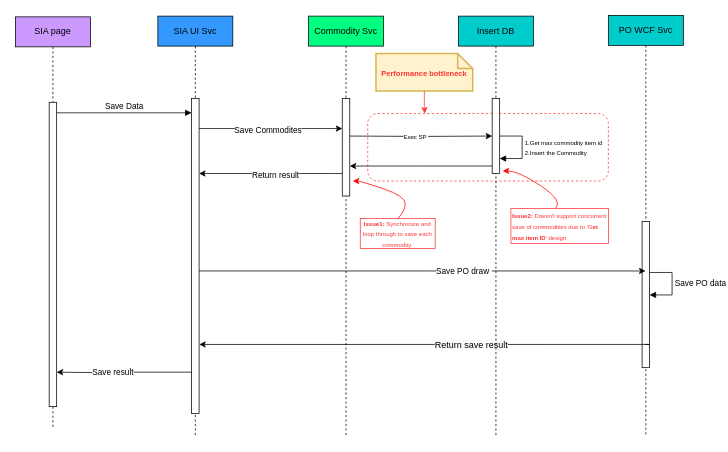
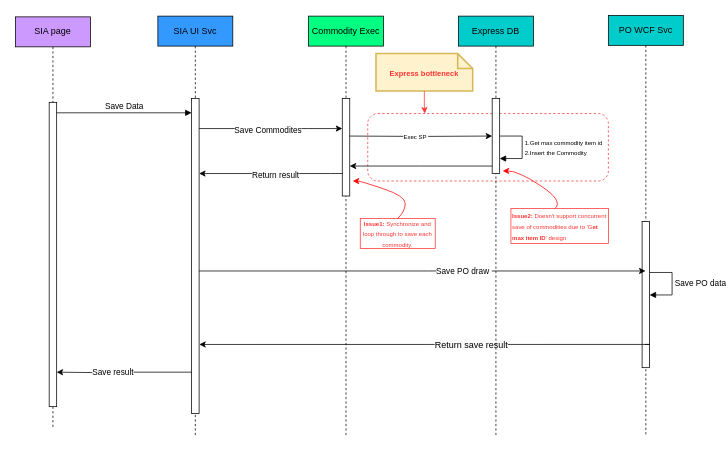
  <mxCell id="0" />
  <mxCell id="1" parent="0" />
  <mxCell id="2" value="SIA page" style="shape=umlLifeline;perimeter=lifelinePerimeter;whiteSpace=wrap;html=1;container=1;dropTarget=0;collapsible=0;recursiveResize=0;outlineConnect=0;portConstraint=eastwest;newEdgeStyle={&quot;curved&quot;:0,&quot;rounded&quot;:0};fillColor=#CC99FF;" vertex="1" parent="1"><mxGeometry x="20" y="22" width="100" height="550" as="geometry" /></mxCell>
  <mxCell id="3" value="" style="html=1;points=[[0,0,0,0,5],[0,1,0,0,-5],[1,0,0,0,5],[1,1,0,0,-5]];perimeter=orthogonalPerimeter;outlineConnect=0;targetShapes=umlLifeline;portConstraint=eastwest;newEdgeStyle={&quot;curved&quot;:0,&quot;rounded&quot;:0};" vertex="1" parent="2"><mxGeometry x="45" y="114" width="10" height="406" as="geometry" /></mxCell>
- <mxCell id="4" value="Commodity Svc" style="shape=umlLifeline;perimeter=lifelinePerimeter;whiteSpace=wrap;html=1;container=1;dropTarget=0;collapsible=0;recursiveResize=0;outlineConnect=0;portConstraint=eastwest;newEdgeStyle={&quot;curved&quot;:0,&quot;rounded&quot;:0};fillColor=#00FF80;" vertex="1" parent="1"><mxGeometry x="411" y="21" width="100" height="560" as="geometry" /></mxCell>
+ <mxCell id="4" value="Commodity Exec" style="shape=umlLifeline;perimeter=lifelinePerimeter;whiteSpace=wrap;html=1;container=1;dropTarget=0;collapsible=0;recursiveResize=0;outlineConnect=0;portConstraint=eastwest;newEdgeStyle={&quot;curved&quot;:0,&quot;rounded&quot;:0};fillColor=#00FF80;" vertex="1" parent="1"><mxGeometry x="411" y="21" width="100" height="560" as="geometry" /></mxCell>
  <mxCell id="5" value="" style="html=1;points=[[0,0,0,0,5],[0,1,0,0,-5],[1,0,0,0,5],[1,1,0,0,-5]];perimeter=orthogonalPerimeter;outlineConnect=0;targetShapes=umlLifeline;portConstraint=eastwest;newEdgeStyle={&quot;curved&quot;:0,&quot;rounded&quot;:0};" vertex="1" parent="4"><mxGeometry x="45" y="110" width="10" height="130" as="geometry" /></mxCell>
  <mxCell id="6" value="PO WCF Svc" style="shape=umlLifeline;perimeter=lifelinePerimeter;whiteSpace=wrap;html=1;container=1;dropTarget=0;collapsible=0;recursiveResize=0;outlineConnect=0;portConstraint=eastwest;newEdgeStyle={&quot;curved&quot;:0,&quot;rounded&quot;:0};fillColor=#00CCCC;" vertex="1" parent="1"><mxGeometry x="811" y="20" width="100" height="560" as="geometry" /></mxCell>
  <mxCell id="7" value="" style="html=1;points=[[0,0,0,0,5],[0,1,0,0,-5],[1,0,0,0,5],[1,1,0,0,-5]];perimeter=orthogonalPerimeter;outlineConnect=0;targetShapes=umlLifeline;portConstraint=eastwest;newEdgeStyle={&quot;curved&quot;:0,&quot;rounded&quot;:0};" vertex="1" parent="6"><mxGeometry x="45" y="275" width="10" height="195" as="geometry" /></mxCell>
  <mxCell id="8" value="Save PO data" style="html=1;align=left;spacingLeft=2;endArrow=block;rounded=0;edgeStyle=orthogonalEdgeStyle;curved=0;rounded=0;" edge="1" target="7" parent="6"><mxGeometry relative="1" as="geometry"><mxPoint x="55" y="343" as="sourcePoint" /><Array as="points"><mxPoint x="85" y="343" /><mxPoint x="85" y="373" /></Array><mxPoint x="60" y="373" as="targetPoint" /></mxGeometry></mxCell>
  <mxCell id="9" value="Save Data" style="html=1;verticalAlign=bottom;endArrow=block;curved=0;rounded=0;exitX=1;exitY=0;exitDx=0;exitDy=5;exitPerimeter=0;" edge="1" parent="1" target="11"><mxGeometry width="80" relative="1" as="geometry"><mxPoint x="75" y="150" as="sourcePoint" /><mxPoint x="275" y="146" as="targetPoint" /></mxGeometry></mxCell>
  <mxCell id="10" value="SIA UI Svc" style="shape=umlLifeline;perimeter=lifelinePerimeter;whiteSpace=wrap;html=1;container=1;dropTarget=0;collapsible=0;recursiveResize=0;outlineConnect=0;portConstraint=eastwest;newEdgeStyle={&quot;curved&quot;:0,&quot;rounded&quot;:0};fillColor=#3399FF;" vertex="1" parent="1"><mxGeometry x="210" y="21" width="100" height="560" as="geometry" /></mxCell>
  <mxCell id="11" value="" style="html=1;points=[[0,0,0,0,5],[0,1,0,0,-5],[1,0,0,0,5],[1,1,0,0,-5]];perimeter=orthogonalPerimeter;outlineConnect=0;targetShapes=umlLifeline;portConstraint=eastwest;newEdgeStyle={&quot;curved&quot;:0,&quot;rounded&quot;:0};" vertex="1" parent="10"><mxGeometry x="45" y="110" width="10" height="420" as="geometry" /></mxCell>
  <mxCell id="12" style="edgeStyle=orthogonalEdgeStyle;rounded=0;orthogonalLoop=1;jettySize=auto;html=1;curved=0;" edge="1" parent="1" source="5" target="11"><mxGeometry relative="1" as="geometry"><mxPoint x="290" y="241" as="targetPoint" /><Array as="points"><mxPoint x="440" y="231" /><mxPoint x="440" y="231" /></Array></mxGeometry></mxCell>
  <mxCell id="13" value="Return result" style="edgeLabel;html=1;align=center;verticalAlign=middle;resizable=0;points=[];" vertex="1" connectable="0" parent="12"><mxGeometry x="-0.062" y="1" relative="1" as="geometry"><mxPoint as="offset" /></mxGeometry></mxCell>
  <mxCell id="14" style="edgeStyle=orthogonalEdgeStyle;rounded=0;orthogonalLoop=1;jettySize=auto;html=1;curved=0;" edge="1" parent="1" source="11" target="6"><mxGeometry relative="1" as="geometry"><mxPoint x="285" y="318" as="sourcePoint" /><mxPoint x="725" y="318" as="targetPoint" /><Array as="points"><mxPoint x="570" y="361" /><mxPoint x="570" y="361" /></Array></mxGeometry></mxCell>
  <mxCell id="15" value="Save PO draw&amp;nbsp;" style="edgeLabel;html=1;align=center;verticalAlign=middle;resizable=0;points=[];" vertex="1" connectable="0" parent="14"><mxGeometry x="0.077" y="1" relative="1" as="geometry"><mxPoint x="31" as="offset" /></mxGeometry></mxCell>
  <mxCell id="16" style="edgeStyle=orthogonalEdgeStyle;rounded=0;orthogonalLoop=1;jettySize=auto;html=1;curved=0;" edge="1" parent="1"><mxGeometry relative="1" as="geometry"><mxPoint x="860" y="459" as="sourcePoint" /><mxPoint x="265.219" y="459.029" as="targetPoint" /><Array as="points"><mxPoint x="866" y="459" /></Array></mxGeometry></mxCell>
  <mxCell id="17" value="&lt;span style=&quot;font-size: 12px; background-color: rgb(251, 251, 251);&quot;&gt;Return save result&lt;/span&gt;" style="edgeLabel;html=1;align=center;verticalAlign=middle;resizable=0;points=[];" vertex="1" connectable="0" parent="16"><mxGeometry x="-0.046" relative="1" as="geometry"><mxPoint x="44" as="offset" /></mxGeometry></mxCell>
  <mxCell id="18" style="edgeStyle=orthogonalEdgeStyle;rounded=0;orthogonalLoop=1;jettySize=auto;html=1;curved=0;" edge="1" parent="1" source="11"><mxGeometry relative="1" as="geometry"><mxPoint x="260" y="496" as="sourcePoint" /><mxPoint x="75" y="496" as="targetPoint" /><Array as="points"><mxPoint x="166" y="496" /><mxPoint x="166" y="497" /><mxPoint x="75" y="497" /></Array></mxGeometry></mxCell>
  <mxCell id="19" value="Save result" style="edgeLabel;html=1;align=center;verticalAlign=middle;resizable=0;points=[];" vertex="1" connectable="0" parent="18"><mxGeometry x="0.207" y="3" relative="1" as="geometry"><mxPoint x="3" y="-4" as="offset" /></mxGeometry></mxCell>
  <mxCell id="20" value="" style="rounded=1;whiteSpace=wrap;html=1;dashed=1;strokeColor=#FF3333;" vertex="1" parent="1"><mxGeometry x="490" y="151" width="321" height="90" as="geometry" /></mxCell>
- <mxCell id="21" value="Insert DB" style="shape=umlLifeline;perimeter=lifelinePerimeter;whiteSpace=wrap;html=1;container=1;dropTarget=0;collapsible=0;recursiveResize=0;outlineConnect=0;portConstraint=eastwest;newEdgeStyle={&quot;curved&quot;:0,&quot;rounded&quot;:0};fillColor=#00CCCC;" vertex="1" parent="1"><mxGeometry x="611" y="21" width="100" height="560" as="geometry" /></mxCell>
+ <mxCell id="21" value="Express DB" style="shape=umlLifeline;perimeter=lifelinePerimeter;whiteSpace=wrap;html=1;container=1;dropTarget=0;collapsible=0;recursiveResize=0;outlineConnect=0;portConstraint=eastwest;newEdgeStyle={&quot;curved&quot;:0,&quot;rounded&quot;:0};fillColor=#00CCCC;" vertex="1" parent="1"><mxGeometry x="611" y="21" width="100" height="560" as="geometry" /></mxCell>
  <mxCell id="22" value="" style="html=1;points=[[0,0,0,0,5],[0,1,0,0,-5],[1,0,0,0,5],[1,1,0,0,-5]];perimeter=orthogonalPerimeter;outlineConnect=0;targetShapes=umlLifeline;portConstraint=eastwest;newEdgeStyle={&quot;curved&quot;:0,&quot;rounded&quot;:0};" vertex="1" parent="21"><mxGeometry x="45" y="110" width="10" height="100" as="geometry" /></mxCell>
  <mxCell id="23" value="&lt;font style=&quot;font-size: 8px;&quot;&gt;1.Get max commodity item id&lt;br&gt;2.Insert the Commodity&lt;/font&gt;" style="html=1;align=left;spacingLeft=2;endArrow=block;rounded=0;edgeStyle=orthogonalEdgeStyle;curved=0;rounded=0;" edge="1" target="22" parent="21"><mxGeometry relative="1" as="geometry"><mxPoint x="55" y="160" as="sourcePoint" /><Array as="points"><mxPoint x="85" y="160" /><mxPoint x="85" y="190" /></Array><mxPoint x="60" y="190.029" as="targetPoint" /></mxGeometry></mxCell>
  <mxCell id="24" style="edgeStyle=orthogonalEdgeStyle;rounded=0;orthogonalLoop=1;jettySize=auto;html=1;curved=0;" edge="1" parent="1" source="11" target="5"><mxGeometry relative="1" as="geometry"><Array as="points"><mxPoint x="410" y="171" /><mxPoint x="410" y="171" /></Array></mxGeometry></mxCell>
  <mxCell id="25" value="Save Commodites" style="edgeLabel;html=1;align=center;verticalAlign=middle;resizable=0;points=[];" vertex="1" connectable="0" parent="24"><mxGeometry x="-0.051" y="-1" relative="1" as="geometry"><mxPoint as="offset" /></mxGeometry></mxCell>
  <mxCell id="26" style="edgeStyle=orthogonalEdgeStyle;rounded=0;orthogonalLoop=1;jettySize=auto;html=1;curved=0;" edge="1" parent="1" target="22"><mxGeometry relative="1" as="geometry"><mxPoint x="466" y="181" as="sourcePoint" /><mxPoint x="650" y="181" as="targetPoint" /><Array as="points" /></mxGeometry></mxCell>
  <mxCell id="27" value="&lt;font style=&quot;font-size: 8px;&quot;&gt;Exec SP&amp;nbsp;&lt;/font&gt;" style="edgeLabel;html=1;align=center;verticalAlign=middle;resizable=0;points=[];" vertex="1" connectable="0" parent="26"><mxGeometry x="-0.073" relative="1" as="geometry"><mxPoint y="-1" as="offset" /></mxGeometry></mxCell>
  <mxCell id="28" style="edgeStyle=orthogonalEdgeStyle;rounded=0;orthogonalLoop=1;jettySize=auto;html=1;curved=0;" edge="1" parent="1" source="22" target="5"><mxGeometry relative="1" as="geometry"><mxPoint x="470" y="211" as="targetPoint" /><Array as="points"><mxPoint x="560" y="221" /><mxPoint x="560" y="221" /></Array></mxGeometry></mxCell>
  <mxCell id="29" value="&lt;font color=&quot;#ff3333&quot;&gt;&lt;font style=&quot;font-size: 8px;&quot;&gt;&lt;b&gt;Issue1:&amp;nbsp;&lt;/b&gt;&lt;/font&gt;&lt;font style=&quot;font-size: 8px;&quot;&gt;Synchronize and loop through to save each commodity.&lt;/font&gt;&lt;/font&gt;" style="text;html=1;align=center;verticalAlign=middle;whiteSpace=wrap;rounded=0;strokeColor=#FF3333;" vertex="1" parent="1"><mxGeometry x="480" y="291" width="100" height="40" as="geometry" /></mxCell>
- <mxCell id="30" value="&lt;font style=&quot;font-size: 10px;&quot; color=&quot;#ff3333&quot;&gt;&lt;b&gt;Performance bottleneck&lt;/b&gt;&lt;/font&gt;" style="shape=note;strokeWidth=2;fontSize=14;size=20;whiteSpace=wrap;html=1;fillColor=#fff2cc;strokeColor=#d6b656;fontColor=#666600;" vertex="1" parent="1"><mxGeometry x="501" y="71" width="129" height="50" as="geometry" /></mxCell>
+ <mxCell id="30" value="&lt;font style=&quot;font-size: 10px;&quot; color=&quot;#ff3333&quot;&gt;&lt;b&gt;Express bottleneck&lt;/b&gt;&lt;/font&gt;" style="shape=note;strokeWidth=2;fontSize=14;size=20;whiteSpace=wrap;html=1;fillColor=#fff2cc;strokeColor=#d6b656;fontColor=#666600;" vertex="1" parent="1"><mxGeometry x="501" y="71" width="129" height="50" as="geometry" /></mxCell>
  <mxCell id="31" style="edgeStyle=orthogonalEdgeStyle;rounded=0;orthogonalLoop=1;jettySize=auto;html=1;entryX=0.237;entryY=-0.001;entryDx=0;entryDy=0;entryPerimeter=0;strokeColor=#FF3333;" edge="1" parent="1" source="30" target="20"><mxGeometry relative="1" as="geometry" /></mxCell>
  <mxCell id="32" value="&lt;font color=&quot;#ff3333&quot;&gt;&lt;font style=&quot;font-size: 8px;&quot;&gt;&lt;b&gt;Issue2:&amp;nbsp;&lt;/b&gt;&lt;/font&gt;&lt;/font&gt;&lt;font color=&quot;#ff3333&quot; style=&quot;font-size: 8px;&quot;&gt;Doesn't support concurrent save of commodities due to 'G&lt;b&gt;et max item ID&lt;/b&gt;' design&lt;/font&gt;" style="text;html=1;align=left;verticalAlign=middle;whiteSpace=wrap;rounded=0;strokeColor=#FF3333;" vertex="1" parent="1"><mxGeometry x="681" y="277.5" width="130" height="47" as="geometry" /></mxCell>
  <mxCell id="33" value="" style="curved=1;endArrow=classic;html=1;rounded=0;exitX=0.5;exitY=0;exitDx=0;exitDy=0;strokeColor=#FF0000;" edge="1" parent="1" source="29"><mxGeometry width="50" height="50" relative="1" as="geometry"><mxPoint x="440" y="311" as="sourcePoint" /><mxPoint x="470" y="241" as="targetPoint" /><Array as="points"><mxPoint x="540" y="281" /><mxPoint x="540" y="261" /><mxPoint x="480" y="241" /></Array></mxGeometry></mxCell>
  <mxCell id="34" value="" style="curved=1;endArrow=classic;html=1;rounded=0;strokeColor=#FF0000;" edge="1" parent="1"><mxGeometry width="50" height="50" relative="1" as="geometry"><mxPoint x="740" y="277.5" as="sourcePoint" /><mxPoint x="670" y="227.5" as="targetPoint" /><Array as="points"><mxPoint x="751" y="267.5" /><mxPoint x="691" y="227.5" /><mxPoint x="670" y="227.5" /></Array></mxGeometry></mxCell>
